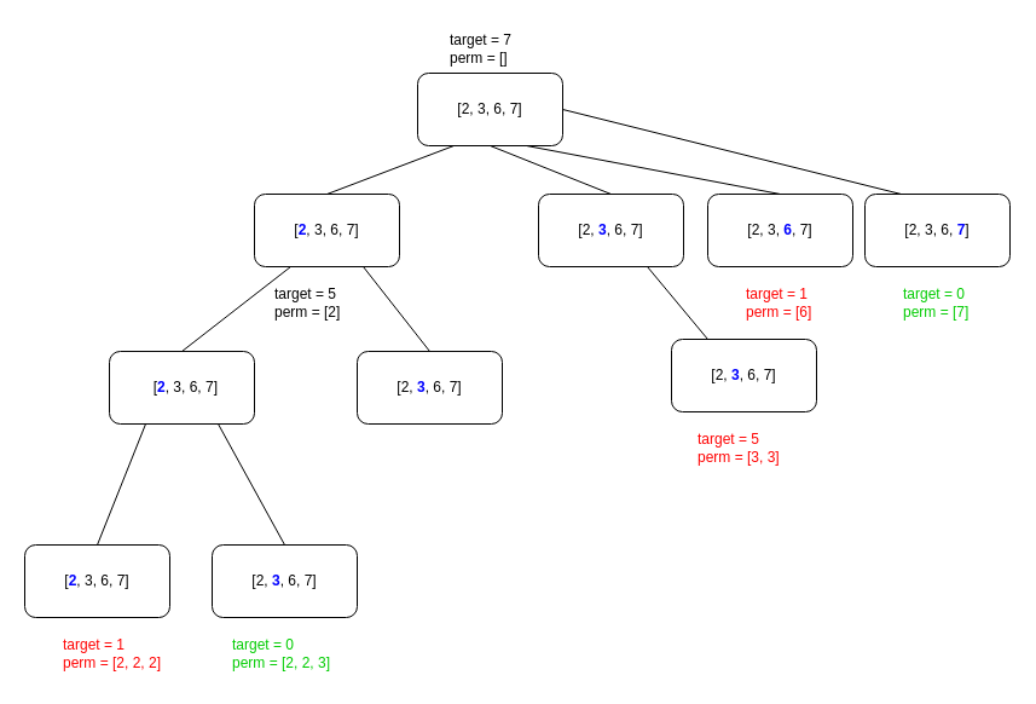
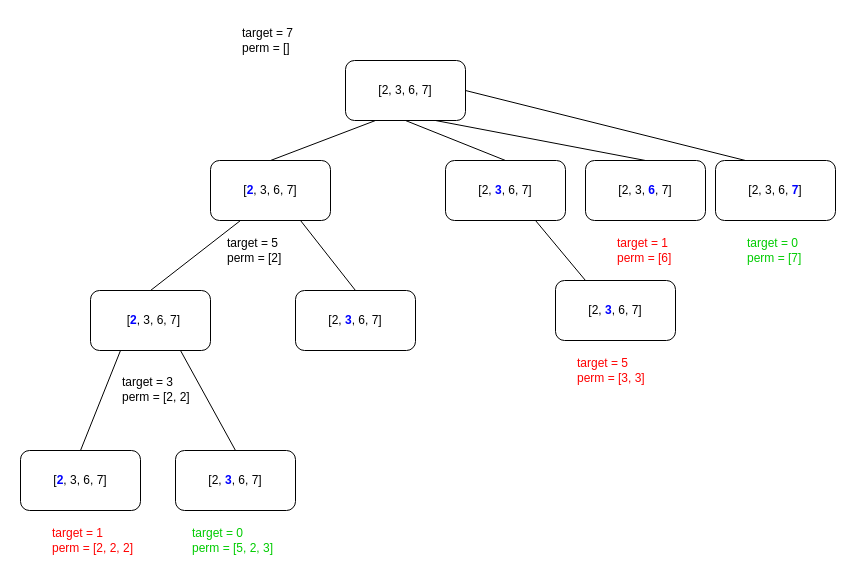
  <mxCell id="0" />
  <mxCell id="1" parent="0" />
  <mxCell id="2" value="[2, 3, 6, 7]" style="rounded=1;whiteSpace=wrap;html=1;" vertex="1" parent="1"><mxGeometry x="345" y="60" width="120" height="60" as="geometry" /></mxCell>
  <mxCell id="3" value="[&lt;font color=&quot;#0000ff&quot;&gt;&lt;b&gt;2&lt;/b&gt;&lt;/font&gt;, 3, 6, 7]" style="rounded=1;whiteSpace=wrap;html=1;" vertex="1" parent="1"><mxGeometry x="210" y="160" width="120" height="60" as="geometry" /></mxCell>
  <mxCell id="4" value="[2, &lt;font color=&quot;#0000ff&quot;&gt;&lt;b&gt;3&lt;/b&gt;&lt;/font&gt;, 6, 7]" style="rounded=1;whiteSpace=wrap;html=1;" vertex="1" parent="1"><mxGeometry x="445" y="160" width="120" height="60" as="geometry" /></mxCell>
  <mxCell id="5" value="[2, 3, &lt;font color=&quot;#0000ff&quot;&gt;&lt;b&gt;6&lt;/b&gt;&lt;/font&gt;, 7]" style="rounded=1;whiteSpace=wrap;html=1;" vertex="1" parent="1"><mxGeometry x="585" y="160" width="120" height="60" as="geometry" /></mxCell>
  <mxCell id="6" value="[2, 3, 6, &lt;font color=&quot;#0000ff&quot;&gt;&lt;b&gt;7&lt;/b&gt;&lt;/font&gt;]" style="rounded=1;whiteSpace=wrap;html=1;" vertex="1" parent="1"><mxGeometry x="715" y="160" width="120" height="60" as="geometry" /></mxCell>
- <mxCell id="7" value="target = 7&lt;br&gt;perm = []" style="text;html=1;strokeColor=none;fillColor=none;align=left;verticalAlign=middle;whiteSpace=wrap;rounded=0;" vertex="1" parent="1"><mxGeometry x="370" y="20" width="90" height="40" as="geometry" /></mxCell>
+ <mxCell id="7" value="target = 7&lt;br&gt;perm = []" style="text;html=1;strokeColor=none;fillColor=none;align=left;verticalAlign=middle;whiteSpace=wrap;rounded=0;" vertex="1" parent="1"><mxGeometry x="240" y="20" width="90" height="40" as="geometry" /></mxCell>
  <mxCell id="8" value="" style="endArrow=none;html=1;exitX=0.5;exitY=0;exitDx=0;exitDy=0;entryX=0.25;entryY=1;entryDx=0;entryDy=0;" edge="1" parent="1" source="3" target="2"><mxGeometry width="50" height="50" relative="1" as="geometry"><mxPoint x="405" y="280" as="sourcePoint" /><mxPoint x="335" y="110" as="targetPoint" /></mxGeometry></mxCell>
  <mxCell id="9" value="" style="endArrow=none;html=1;exitX=0.5;exitY=0;exitDx=0;exitDy=0;entryX=0.5;entryY=1;entryDx=0;entryDy=0;" edge="1" parent="1" source="4" target="2"><mxGeometry width="50" height="50" relative="1" as="geometry"><mxPoint x="405" y="280" as="sourcePoint" /><mxPoint x="405" y="120" as="targetPoint" /></mxGeometry></mxCell>
  <mxCell id="10" value="" style="endArrow=none;html=1;entryX=0.75;entryY=1;entryDx=0;entryDy=0;exitX=0.5;exitY=0;exitDx=0;exitDy=0;" edge="1" parent="1" source="5" target="2"><mxGeometry width="50" height="50" relative="1" as="geometry"><mxPoint x="405" y="280" as="sourcePoint" /><mxPoint x="455" y="230" as="targetPoint" /></mxGeometry></mxCell>
  <mxCell id="11" value="" style="endArrow=none;html=1;exitX=0.25;exitY=0;exitDx=0;exitDy=0;" edge="1" parent="1" source="6"><mxGeometry width="50" height="50" relative="1" as="geometry"><mxPoint x="405" y="280" as="sourcePoint" /><mxPoint x="465" y="90" as="targetPoint" /></mxGeometry></mxCell>
  <mxCell id="12" value="target = 5&lt;br&gt;perm = [2]" style="text;html=1;strokeColor=none;fillColor=none;align=left;verticalAlign=middle;whiteSpace=wrap;rounded=0;" vertex="1" parent="1"><mxGeometry x="225" y="230" width="90" height="40" as="geometry" /></mxCell>
  <mxCell id="13" value="target = 1&lt;br&gt;perm = [6]" style="text;html=1;strokeColor=none;fillColor=none;align=left;verticalAlign=middle;whiteSpace=wrap;rounded=0;fontColor=#FF0000;" vertex="1" parent="1"><mxGeometry x="615" y="230" width="90" height="40" as="geometry" /></mxCell>
  <mxCell id="14" value="target = 0&lt;br&gt;perm = [7]" style="text;html=1;strokeColor=none;fillColor=none;align=left;verticalAlign=middle;whiteSpace=wrap;rounded=0;fontColor=#00CC00;" vertex="1" parent="1"><mxGeometry x="745" y="230" width="90" height="40" as="geometry" /></mxCell>
  <mxCell id="15" value="&amp;nbsp; [&lt;b style=&quot;color: rgb(0 , 0 , 255)&quot;&gt;2&lt;/b&gt;, 3, 6, 7]" style="rounded=1;whiteSpace=wrap;html=1;" vertex="1" parent="1"><mxGeometry x="90" y="290" width="120" height="60" as="geometry" /></mxCell>
  <mxCell id="16" value="[2, &lt;font color=&quot;#0000ff&quot;&gt;&lt;b&gt;3&lt;/b&gt;&lt;/font&gt;, 6, 7]" style="rounded=1;whiteSpace=wrap;html=1;" vertex="1" parent="1"><mxGeometry x="295" y="290" width="120" height="60" as="geometry" /></mxCell>
  <mxCell id="17" value="[2, &lt;font color=&quot;#0000ff&quot;&gt;&lt;b&gt;3&lt;/b&gt;&lt;/font&gt;, 6, 7]" style="rounded=1;whiteSpace=wrap;html=1;" vertex="1" parent="1"><mxGeometry x="555" y="280" width="120" height="60" as="geometry" /></mxCell>
  <mxCell id="18" value="" style="endArrow=none;html=1;fontColor=#00CC00;entryX=0.75;entryY=1;entryDx=0;entryDy=0;exitX=0.25;exitY=0;exitDx=0;exitDy=0;" edge="1" parent="1" source="17" target="4"><mxGeometry width="50" height="50" relative="1" as="geometry"><mxPoint x="375" y="280" as="sourcePoint" /><mxPoint x="425" y="230" as="targetPoint" /></mxGeometry></mxCell>
  <mxCell id="19" value="target = 5&lt;br&gt;perm = [3, 3]" style="text;html=1;strokeColor=none;fillColor=none;align=left;verticalAlign=middle;whiteSpace=wrap;rounded=0;fontColor=#FF0000;" vertex="1" parent="1"><mxGeometry x="575" y="350" width="90" height="40" as="geometry" /></mxCell>
+ <mxCell id="20" value="target = 3&lt;br&gt;perm = [2, 2]" style="text;html=1;strokeColor=none;fillColor=none;align=left;verticalAlign=middle;whiteSpace=wrap;rounded=0;" vertex="1" parent="1"><mxGeometry x="120" y="369" width="90" height="40" as="geometry" /></mxCell>
  <mxCell id="21" value="[&lt;b style=&quot;color: rgb(0 , 0 , 255)&quot;&gt;2&lt;/b&gt;, 3, 6, 7]" style="rounded=1;whiteSpace=wrap;html=1;" vertex="1" parent="1"><mxGeometry x="20" y="450" width="120" height="60" as="geometry" /></mxCell>
  <mxCell id="22" value="target = 1&lt;br&gt;perm = [2, 2, 2]" style="text;html=1;strokeColor=none;fillColor=none;align=left;verticalAlign=middle;whiteSpace=wrap;rounded=0;fontColor=#FF0000;" vertex="1" parent="1"><mxGeometry x="50" y="520" width="90" height="40" as="geometry" /></mxCell>
  <mxCell id="23" value="[2, &lt;font color=&quot;#0000ff&quot;&gt;&lt;b&gt;3&lt;/b&gt;&lt;/font&gt;, 6, 7]" style="rounded=1;whiteSpace=wrap;html=1;" vertex="1" parent="1"><mxGeometry x="175" y="450" width="120" height="60" as="geometry" /></mxCell>
- <mxCell id="24" value="target = 0&lt;br&gt;perm = [2, 2, 3]" style="text;html=1;strokeColor=none;fillColor=none;align=left;verticalAlign=middle;whiteSpace=wrap;rounded=0;fontColor=#00CC00;" vertex="1" parent="1"><mxGeometry x="190" y="520" width="90" height="40" as="geometry" /></mxCell>
+ <mxCell id="24" value="target = 0&lt;br&gt;perm = [5, 2, 3]" style="text;html=1;strokeColor=none;fillColor=none;align=left;verticalAlign=middle;whiteSpace=wrap;rounded=0;fontColor=#00CC00;" vertex="1" parent="1"><mxGeometry x="190" y="520" width="90" height="40" as="geometry" /></mxCell>
  <mxCell id="25" value="" style="endArrow=none;html=1;fontColor=#FF0000;entryX=0.75;entryY=1;entryDx=0;entryDy=0;exitX=0.5;exitY=0;exitDx=0;exitDy=0;" edge="1" parent="1" source="16" target="3"><mxGeometry width="50" height="50" relative="1" as="geometry"><mxPoint x="375" y="480" as="sourcePoint" /><mxPoint x="425" y="430" as="targetPoint" /></mxGeometry></mxCell>
  <mxCell id="26" value="" style="endArrow=none;html=1;fontColor=#FF0000;entryX=0.25;entryY=1;entryDx=0;entryDy=0;exitX=0.5;exitY=0;exitDx=0;exitDy=0;" edge="1" parent="1" source="15" target="3"><mxGeometry width="50" height="50" relative="1" as="geometry"><mxPoint x="375" y="380" as="sourcePoint" /><mxPoint x="425" y="330" as="targetPoint" /></mxGeometry></mxCell>
  <mxCell id="27" value="" style="endArrow=none;html=1;fontColor=#FF0000;entryX=0.25;entryY=1;entryDx=0;entryDy=0;exitX=0.5;exitY=0;exitDx=0;exitDy=0;" edge="1" parent="1" source="21" target="15"><mxGeometry width="50" height="50" relative="1" as="geometry"><mxPoint x="375" y="380" as="sourcePoint" /><mxPoint x="425" y="330" as="targetPoint" /></mxGeometry></mxCell>
  <mxCell id="28" value="" style="endArrow=none;html=1;fontColor=#FF0000;entryX=0.75;entryY=1;entryDx=0;entryDy=0;exitX=0.5;exitY=0;exitDx=0;exitDy=0;" edge="1" parent="1" source="23" target="15"><mxGeometry width="50" height="50" relative="1" as="geometry"><mxPoint x="375" y="380" as="sourcePoint" /><mxPoint x="425" y="330" as="targetPoint" /></mxGeometry></mxCell>
